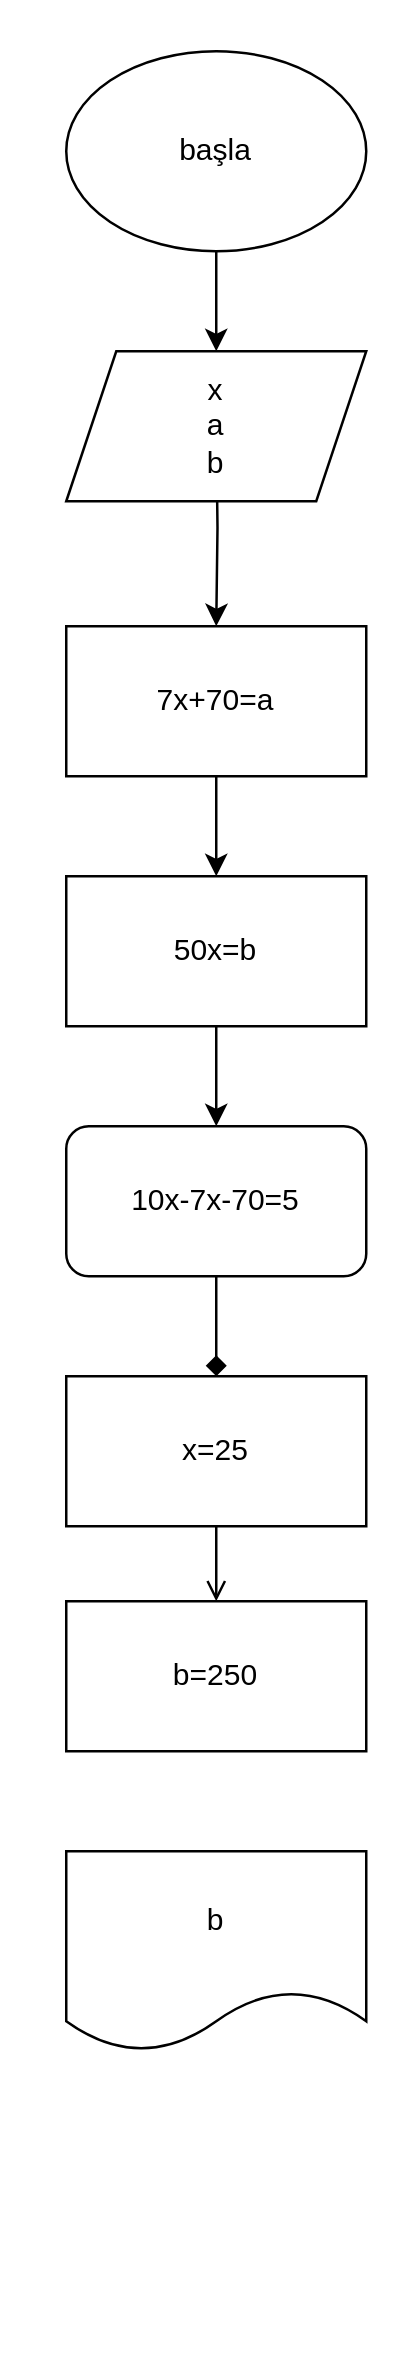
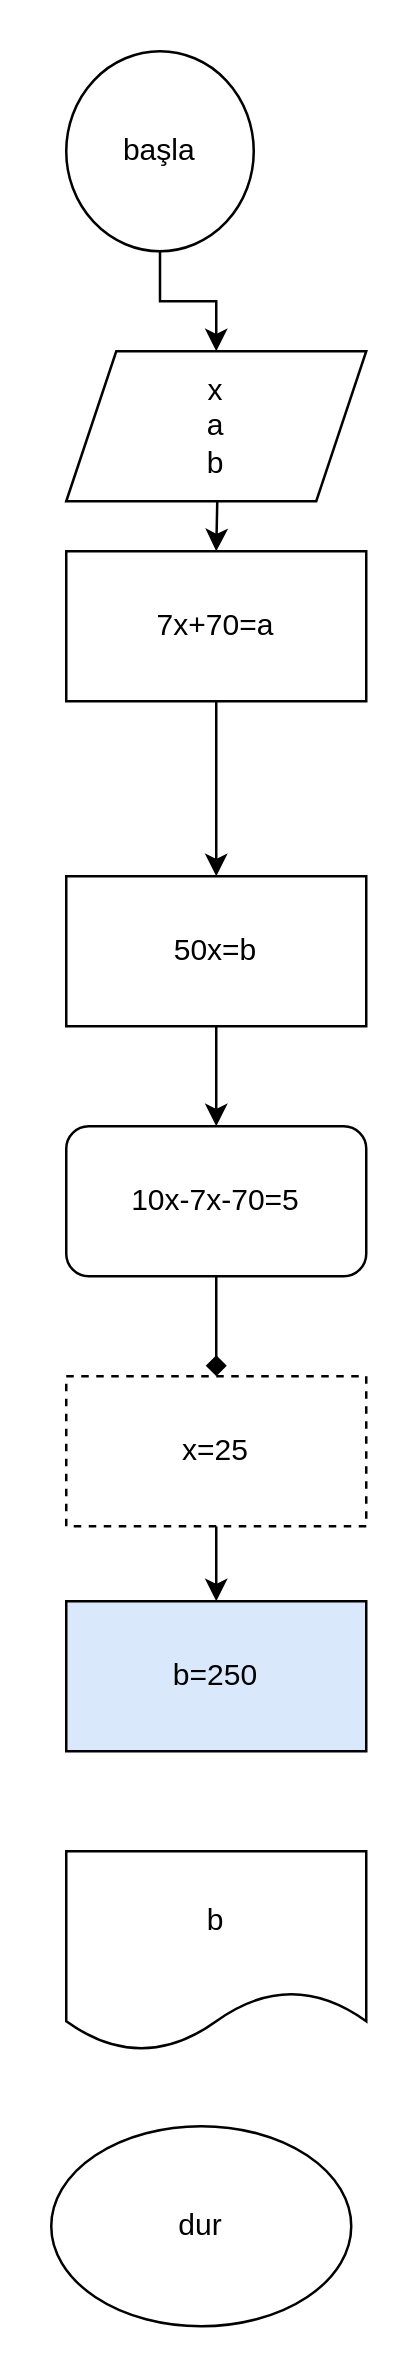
  <mxCell id="0" />
  <mxCell id="1" parent="0" />
  <mxCell id="2" value="" style="edgeStyle=orthogonalEdgeStyle;rounded=0;orthogonalLoop=1;jettySize=auto;html=1;entryX=0.5;entryY=0;entryDx=0;entryDy=0;" parent="1" source="3" edge="1" target="9"><mxGeometry relative="1" as="geometry"><mxPoint x="86" y="110" as="targetPoint" /></mxGeometry></mxCell>
- <mxCell id="3" value="başla" style="ellipse;whiteSpace=wrap;html=1;" parent="1" vertex="1"><mxGeometry x="26" y="20" width="120" height="80" as="geometry" /></mxCell>
+ <mxCell id="3" value="başla" style="ellipse;whiteSpace=wrap;html=1;" parent="1" vertex="1"><mxGeometry x="26" y="20" width="75" height="80" as="geometry" /></mxCell>
  <mxCell id="4" value="" style="edgeStyle=orthogonalEdgeStyle;rounded=0;orthogonalLoop=1;jettySize=auto;html=1;" parent="1" target="6" edge="1"><mxGeometry relative="1" as="geometry"><mxPoint x="86" y="170" as="sourcePoint" /></mxGeometry></mxCell>
  <mxCell id="5" value="" style="edgeStyle=orthogonalEdgeStyle;rounded=0;orthogonalLoop=1;jettySize=auto;html=1;" parent="1" source="6" target="8" edge="1"><mxGeometry relative="1" as="geometry" /></mxCell>
- <mxCell id="6" value="7x+70=a" style="rounded=0;whiteSpace=wrap;html=1;" parent="1" vertex="1"><mxGeometry x="26" y="250" width="120" height="60" as="geometry" /></mxCell>
+ <mxCell id="6" value="7x+70=a" style="rounded=0;whiteSpace=wrap;html=1;" parent="1" vertex="1"><mxGeometry x="26" y="220" width="120" height="60" as="geometry" /></mxCell>
  <mxCell id="7" value="" style="edgeStyle=orthogonalEdgeStyle;rounded=0;orthogonalLoop=1;jettySize=auto;html=1;" parent="1" source="8" target="11" edge="1"><mxGeometry relative="1" as="geometry" /></mxCell>
  <mxCell id="8" value="50x=b" style="rounded=0;whiteSpace=wrap;html=1;" parent="1" vertex="1"><mxGeometry x="26" y="350" width="120" height="60" as="geometry" /></mxCell>
  <mxCell id="9" value="x&lt;br&gt;a&lt;br&gt;b" style="shape=parallelogram;perimeter=parallelogramPerimeter;whiteSpace=wrap;html=1;fixedSize=1;" parent="1" vertex="1"><mxGeometry x="26" y="140" width="120" height="60" as="geometry" /></mxCell>
  <mxCell id="10" value="" style="edgeStyle=orthogonalEdgeStyle;rounded=0;orthogonalLoop=1;jettySize=auto;html=1;endArrow=diamond;" parent="1" source="11" target="13" edge="1"><mxGeometry relative="1" as="geometry" /></mxCell>
  <mxCell id="11" value="10x-7x-70=5" style="whiteSpace=wrap;html=1;rounded=1;" parent="1" vertex="1"><mxGeometry x="26" y="450" width="120" height="60" as="geometry" /></mxCell>
- <mxCell id="12" value="" style="edgeStyle=orthogonalEdgeStyle;rounded=0;orthogonalLoop=1;jettySize=auto;html=1;endArrow=open;" parent="1" source="13" target="14" edge="1"><mxGeometry relative="1" as="geometry" /></mxCell>
- <mxCell id="13" value="x=25" style="rounded=0;whiteSpace=wrap;html=1;" parent="1" vertex="1"><mxGeometry x="26" y="550" width="120" height="60" as="geometry" /></mxCell>
- <mxCell id="14" value="b=250" style="rounded=0;whiteSpace=wrap;html=1;" parent="1" vertex="1"><mxGeometry x="26" y="640" width="120" height="60" as="geometry" /></mxCell>
+ <mxCell id="12" value="" style="edgeStyle=orthogonalEdgeStyle;rounded=0;orthogonalLoop=1;jettySize=auto;html=1;" parent="1" source="13" target="14" edge="1"><mxGeometry relative="1" as="geometry" /></mxCell>
+ <mxCell id="13" value="x=25" style="rounded=0;whiteSpace=wrap;html=1;dashed=1;" parent="1" vertex="1"><mxGeometry x="26" y="550" width="120" height="60" as="geometry" /></mxCell>
+ <mxCell id="14" value="b=250" style="rounded=0;whiteSpace=wrap;html=1;fillColor=#dae8fc;" parent="1" vertex="1"><mxGeometry x="26" y="640" width="120" height="60" as="geometry" /></mxCell>
+ <mxCell id="15" value="dur" style="ellipse;whiteSpace=wrap;html=1;rounded=0;" parent="1" vertex="1"><mxGeometry x="20" y="850" width="120" height="80" as="geometry" /></mxCell>
  <mxCell id="16" value="b" style="shape=document;whiteSpace=wrap;html=1;boundedLbl=1;" parent="1" vertex="1"><mxGeometry x="26" y="740" width="120" height="80" as="geometry" /></mxCell>
